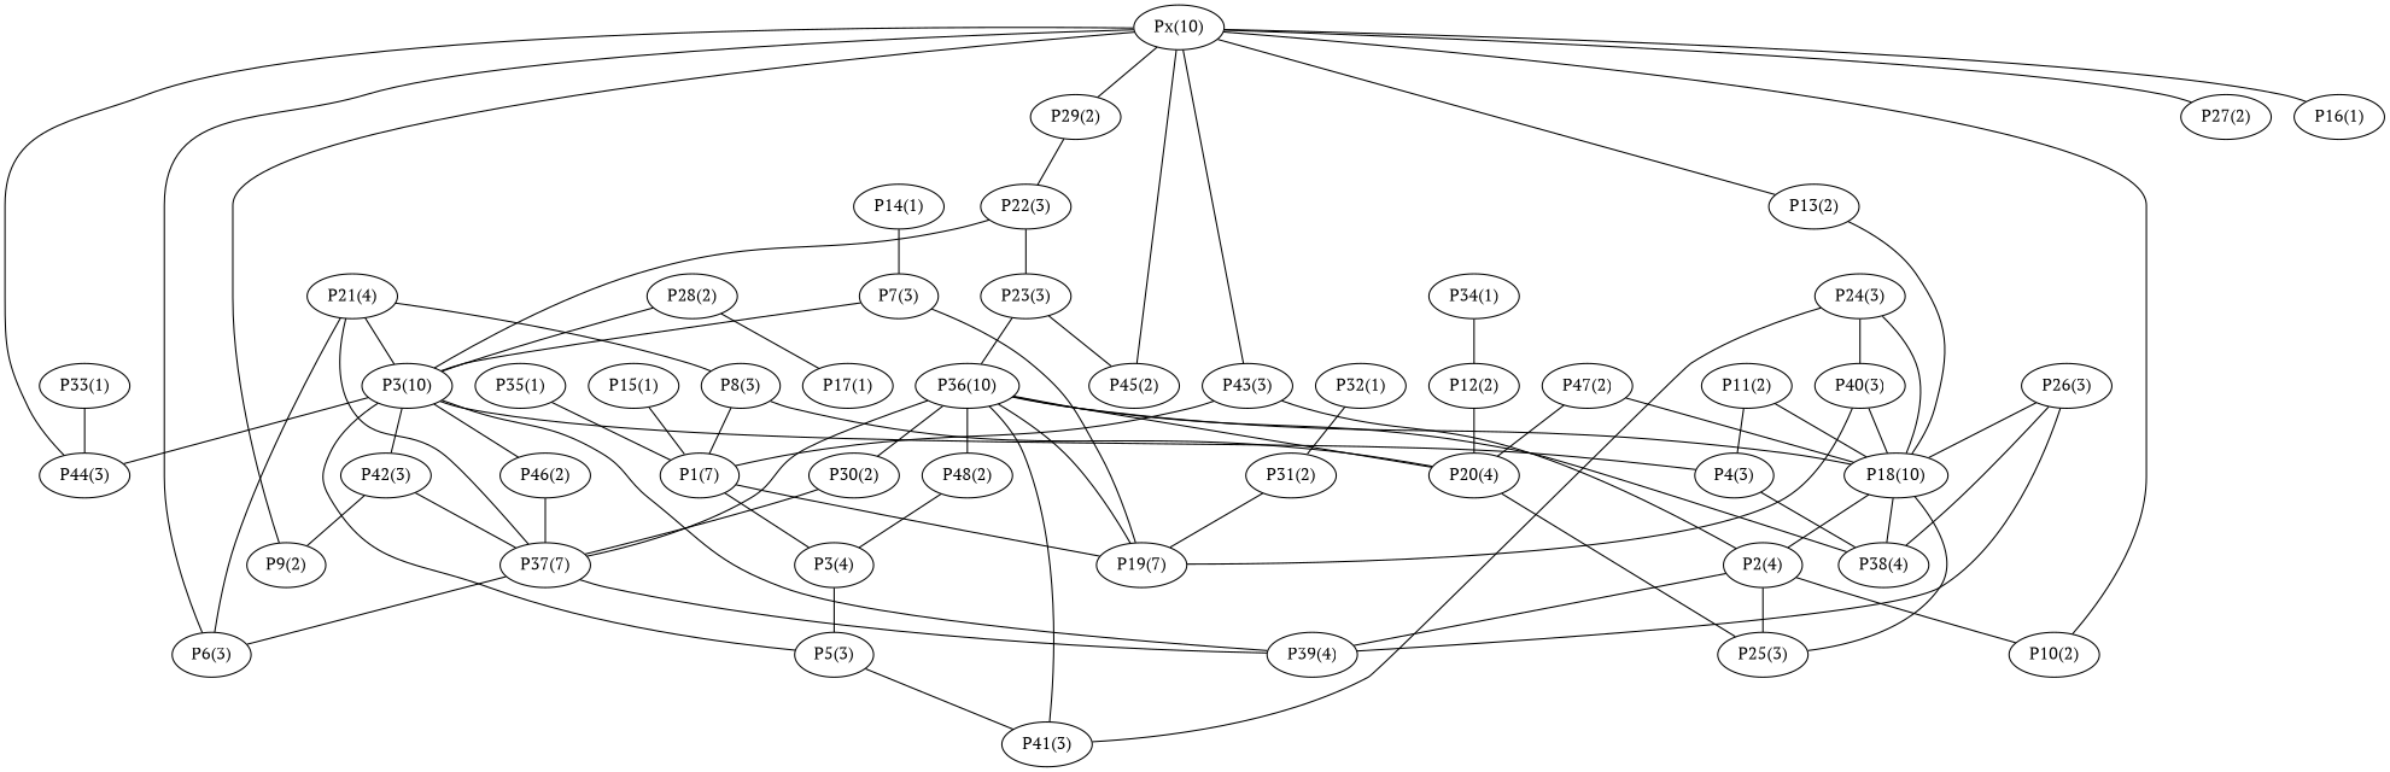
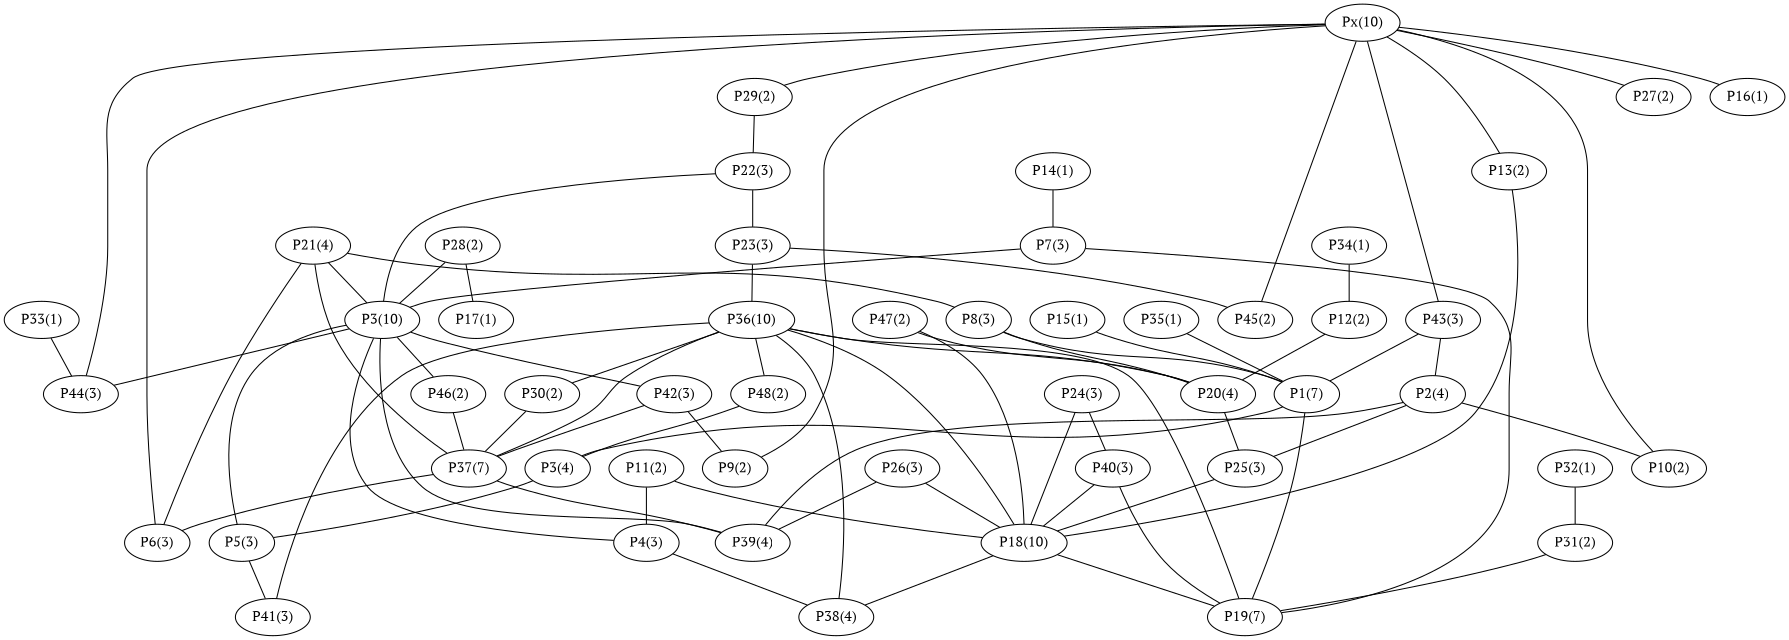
  graph {
    fontname="PT Serif"
    node [fontname="PT Serif"]
    edge [fontname="PT Serif"]
    "Px(10)"
    "P29(2)"
    "P9(2)"
    "P43(3)"
    "P10(2)"
    "P45(2)"
    "P13(2)"
    "P6(3)"
    "P27(2)"
    "P44(3)"
    "P16(1)"
    "P22(3)"
    "P1(7)"
    "P2(4)"
    "P18(10)"
    n16 [label="P3(10)"]
    "P23(3)"
    "P19(7)"
    "P3(4)"
    "P39(4)"
    "P25(3)"
    "P38(4)"
    "P28(2)"
    "P17(1)"
    "P42(3)"
    "P4(3)"
    "P46(2)"
    "P5(3)"
    "P37(7)"
    "P41(3)"
    "P14(1)"
    "P7(3)"
    "P21(4)"
    "P8(3)"
    "P20(4)"
    "P36(10)"
    "P35(1)"
    "P33(1)"
    "P30(2)"
    "P48(2)"
    "P15(1)"
    "P34(1)"
    "P12(2)"
    "P11(2)"
    "P32(1)"
    "P31(2)"
    "P47(2)"
    "P24(3)"
    "P40(3)"
    "P26(3)"
    "Px(10)" -- "P29(2)"
    "Px(10)" -- "P9(2)"
    "Px(10)" -- "P43(3)"
    "Px(10)" -- "P10(2)"
    "Px(10)" -- "P45(2)"
    "Px(10)" -- "P13(2)"
    "Px(10)" -- "P6(3)"
    "Px(10)" -- "P27(2)"
    "Px(10)" -- "P44(3)"
    "Px(10)" -- "P16(1)"
    "P29(2)" -- "P22(3)"
    "P43(3)" -- "P1(7)"
    "P43(3)" -- "P2(4)"
    "P13(2)" -- "P18(10)"
    "P22(3)" -- n16
    "P22(3)" -- "P23(3)"
    "P1(7)" -- "P19(7)"
    "P1(7)" -- "P3(4)"
    "P2(4)" -- "P10(2)"
    "P2(4)" -- "P39(4)"
    "P2(4)" -- "P25(3)"
-   "P18(10)" -- "P2(4)"
+   "P18(10)" -- "P19(7)"
    "P18(10)" -- "P38(4)"
    n16 -- "P44(3)"
    n16 -- "P39(4)"
    n16 -- "P42(3)"
    n16 -- "P4(3)"
    n16 -- "P46(2)"
    n16 -- "P5(3)"
    "P23(3)" -- "P45(2)"
    "P23(3)" -- "P36(10)"
    "P3(4)" -- "P5(3)"
    "P25(3)" -- "P18(10)"
    "P28(2)" -- n16
    "P28(2)" -- "P17(1)"
    "P42(3)" -- "P9(2)"
    "P42(3)" -- "P37(7)"
    "P4(3)" -- "P38(4)"
    "P46(2)" -- "P37(7)"
    "P5(3)" -- "P41(3)"
    "P37(7)" -- "P6(3)"
    "P37(7)" -- "P39(4)"
    "P14(1)" -- "P7(3)"
    "P7(3)" -- n16
    "P7(3)" -- "P19(7)"
    "P21(4)" -- "P6(3)"
    "P21(4)" -- n16
    "P21(4)" -- "P37(7)"
    "P21(4)" -- "P8(3)"
    "P8(3)" -- "P1(7)"
    "P8(3)" -- "P20(4)"
    "P20(4)" -- "P25(3)"
    "P36(10)" -- "P18(10)"
    "P36(10)" -- "P19(7)"
    "P36(10)" -- "P38(4)"
    "P36(10)" -- "P37(7)"
    "P36(10)" -- "P41(3)"
    "P36(10)" -- "P20(4)"
    "P36(10)" -- "P30(2)"
    "P36(10)" -- "P48(2)"
    "P35(1)" -- "P1(7)"
    "P33(1)" -- "P44(3)"
    "P30(2)" -- "P37(7)"
    "P48(2)" -- "P3(4)"
    "P15(1)" -- "P1(7)"
    "P34(1)" -- "P12(2)"
    "P12(2)" -- "P20(4)"
    "P11(2)" -- "P18(10)"
    "P11(2)" -- "P4(3)"
    "P32(1)" -- "P31(2)"
    "P31(2)" -- "P19(7)"
    "P47(2)" -- "P18(10)"
    "P47(2)" -- "P20(4)"
    "P24(3)" -- "P18(10)"
-   "P24(3)" -- "P41(3)"
    "P24(3)" -- "P40(3)"
    "P40(3)" -- "P18(10)"
    "P40(3)" -- "P19(7)"
    "P26(3)" -- "P18(10)"
    "P26(3)" -- "P39(4)"
-   "P26(3)" -- "P38(4)"
  }
